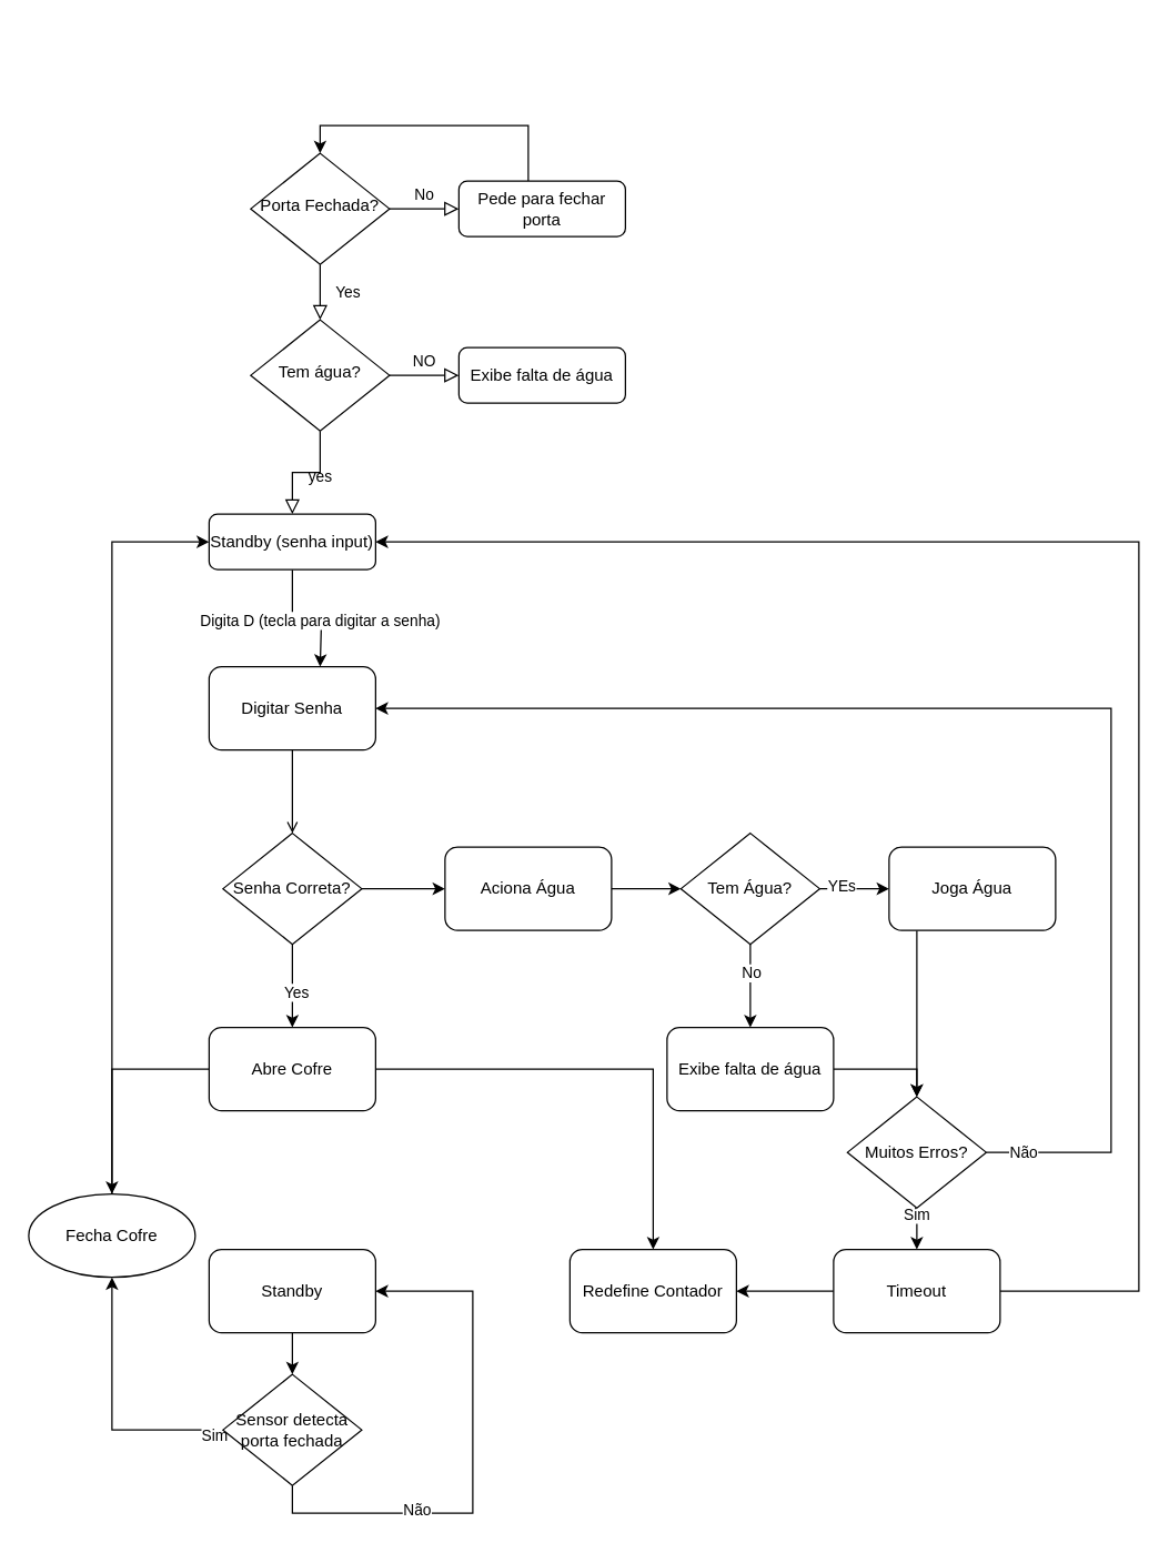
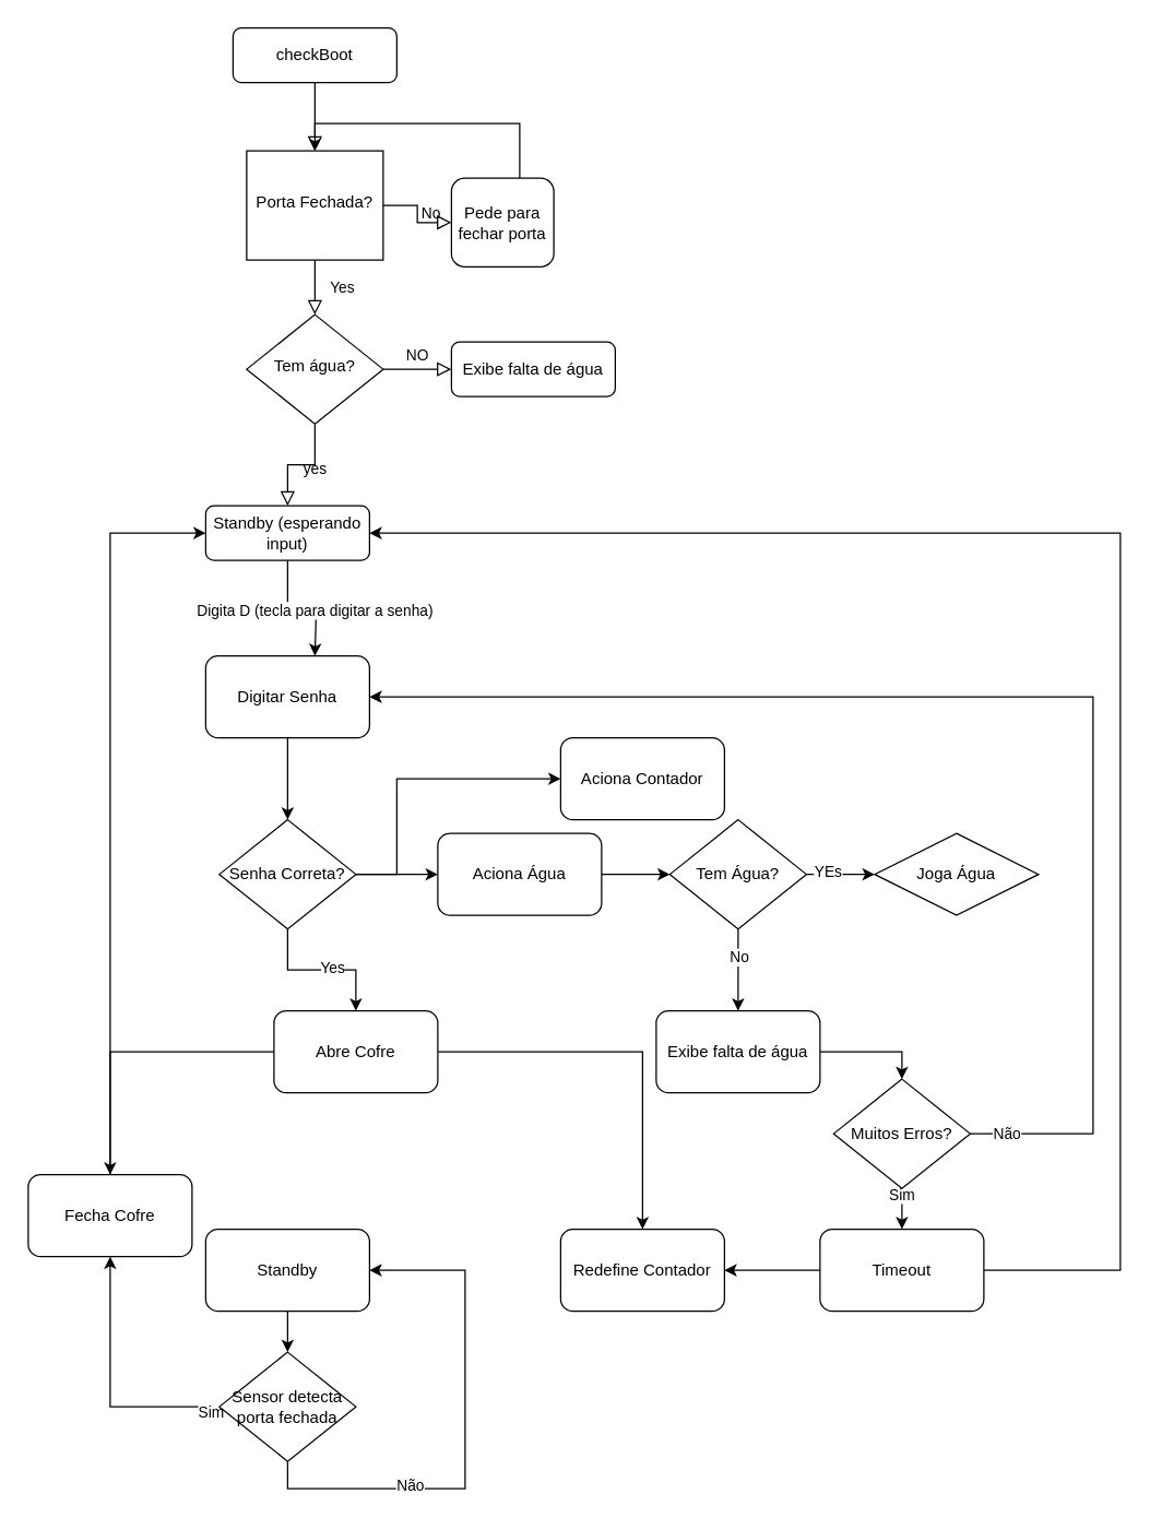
  <mxCell id="0" />
  <mxCell id="1" parent="0" />
+ <mxCell id="2" value="" style="rounded=0;html=1;jettySize=auto;orthogonalLoop=1;fontSize=11;endArrow=block;endFill=0;endSize=8;strokeWidth=1;shadow=0;labelBackgroundColor=none;edgeStyle=orthogonalEdgeStyle;" parent="1" source="3" target="6" edge="1"><mxGeometry relative="1" as="geometry" /></mxCell>
+ <mxCell id="3" value="checkBoot" style="rounded=1;whiteSpace=wrap;html=1;fontSize=12;glass=0;strokeWidth=1;shadow=0;" parent="1" vertex="1"><mxGeometry x="170" y="20" width="120" height="40" as="geometry" /></mxCell>
  <mxCell id="4" value="Yes" style="rounded=0;html=1;jettySize=auto;orthogonalLoop=1;fontSize=11;endArrow=block;endFill=0;endSize=8;strokeWidth=1;shadow=0;labelBackgroundColor=none;edgeStyle=orthogonalEdgeStyle;" parent="1" source="6" target="11" edge="1"><mxGeometry y="20" relative="1" as="geometry"><mxPoint as="offset" /></mxGeometry></mxCell>
  <mxCell id="5" value="No" style="edgeStyle=orthogonalEdgeStyle;rounded=0;html=1;jettySize=auto;orthogonalLoop=1;fontSize=11;endArrow=block;endFill=0;endSize=8;strokeWidth=1;shadow=0;labelBackgroundColor=none;" parent="1" source="6" target="8" edge="1"><mxGeometry y="10" relative="1" as="geometry"><mxPoint as="offset" /></mxGeometry></mxCell>
- <mxCell id="6" value="Porta Fechada?" style="rhombus;whiteSpace=wrap;html=1;shadow=0;fontFamily=Helvetica;fontSize=12;align=center;strokeWidth=1;spacing=6;spacingTop=-4;" parent="1" vertex="1"><mxGeometry x="180" y="110" width="100" height="80" as="geometry" /></mxCell>
+ <mxCell id="6" value="Porta Fechada?" style="whiteSpace=wrap;html=1;shadow=0;fontFamily=Helvetica;fontSize=12;align=center;strokeWidth=1;spacing=6;spacingTop=-4;rounded=0;" parent="1" vertex="1"><mxGeometry x="180" y="110" width="100" height="80" as="geometry" /></mxCell>
  <mxCell id="7" style="edgeStyle=orthogonalEdgeStyle;rounded=0;orthogonalLoop=1;jettySize=auto;html=1;entryX=0.5;entryY=0;entryDx=0;entryDy=0;" edge="1" parent="1" source="8" target="6"><mxGeometry relative="1" as="geometry"><Array as="points"><mxPoint x="380" y="90" /><mxPoint x="230" y="90" /></Array></mxGeometry></mxCell>
- <mxCell id="8" value="Pede para fechar porta" style="rounded=1;whiteSpace=wrap;html=1;fontSize=12;glass=0;strokeWidth=1;shadow=0;" parent="1" vertex="1"><mxGeometry x="330" y="130" width="120" height="40" as="geometry" /></mxCell>
+ <mxCell id="8" value="Pede para fechar porta" style="rounded=1;whiteSpace=wrap;html=1;fontSize=12;glass=0;strokeWidth=1;shadow=0;" parent="1" vertex="1"><mxGeometry x="330" y="130" width="75" height="65" as="geometry" /></mxCell>
  <mxCell id="9" value="yes" style="rounded=0;html=1;jettySize=auto;orthogonalLoop=1;fontSize=11;endArrow=block;endFill=0;endSize=8;strokeWidth=1;shadow=0;labelBackgroundColor=none;edgeStyle=orthogonalEdgeStyle;" parent="1" source="11" target="14" edge="1"><mxGeometry x="0.333" y="20" relative="1" as="geometry"><mxPoint as="offset" /></mxGeometry></mxCell>
  <mxCell id="10" value="NO" style="edgeStyle=orthogonalEdgeStyle;rounded=0;html=1;jettySize=auto;orthogonalLoop=1;fontSize=11;endArrow=block;endFill=0;endSize=8;strokeWidth=1;shadow=0;labelBackgroundColor=none;" parent="1" source="11" target="15" edge="1"><mxGeometry y="10" relative="1" as="geometry"><mxPoint as="offset" /></mxGeometry></mxCell>
  <mxCell id="11" value="Tem água?" style="rhombus;whiteSpace=wrap;html=1;shadow=0;fontFamily=Helvetica;fontSize=12;align=center;strokeWidth=1;spacing=6;spacingTop=-4;" parent="1" vertex="1"><mxGeometry x="180" y="230" width="100" height="80" as="geometry" /></mxCell>
  <mxCell id="12" value="" style="edgeStyle=orthogonalEdgeStyle;rounded=0;orthogonalLoop=1;jettySize=auto;html=1;" edge="1" parent="1" source="14"><mxGeometry relative="1" as="geometry"><mxPoint x="230" y="480" as="targetPoint" /><Array as="points"><mxPoint x="210" y="445" /><mxPoint x="231" y="445" /></Array></mxGeometry></mxCell>
  <mxCell id="13" value="Digita D (tecla para digitar a senha)" style="edgeLabel;html=1;align=center;verticalAlign=middle;resizable=0;points=[];" vertex="1" connectable="0" parent="12"><mxGeometry x="0.178" y="-1" relative="1" as="geometry"><mxPoint as="offset" /></mxGeometry></mxCell>
- <mxCell id="14" value="Standby (senha input)" style="rounded=1;whiteSpace=wrap;html=1;fontSize=12;glass=0;strokeWidth=1;shadow=0;" parent="1" vertex="1"><mxGeometry x="150" y="370" width="120" height="40" as="geometry" /></mxCell>
+ <mxCell id="14" value="Standby (esperando input)" style="rounded=1;whiteSpace=wrap;html=1;fontSize=12;glass=0;strokeWidth=1;shadow=0;" parent="1" vertex="1"><mxGeometry x="150" y="370" width="120" height="40" as="geometry" /></mxCell>
  <mxCell id="15" value="Exibe falta de água" style="rounded=1;whiteSpace=wrap;html=1;fontSize=12;glass=0;strokeWidth=1;shadow=0;" parent="1" vertex="1"><mxGeometry x="330" y="250" width="120" height="40" as="geometry" /></mxCell>
- <mxCell id="16" style="edgeStyle=orthogonalEdgeStyle;rounded=0;orthogonalLoop=1;jettySize=auto;html=1;entryX=0.5;entryY=0;entryDx=0;entryDy=0;endArrow=open;" edge="1" parent="1" source="17" target="22"><mxGeometry relative="1" as="geometry" /></mxCell>
+ <mxCell id="16" style="edgeStyle=orthogonalEdgeStyle;rounded=0;orthogonalLoop=1;jettySize=auto;html=1;entryX=0.5;entryY=0;entryDx=0;entryDy=0;" edge="1" parent="1" source="17" target="22"><mxGeometry relative="1" as="geometry" /></mxCell>
  <mxCell id="17" value="Digitar Senha" style="rounded=1;whiteSpace=wrap;html=1;" vertex="1" parent="1"><mxGeometry x="150" y="480" width="120" height="60" as="geometry" /></mxCell>
  <mxCell id="18" style="edgeStyle=orthogonalEdgeStyle;rounded=0;orthogonalLoop=1;jettySize=auto;html=1;entryX=0.5;entryY=0;entryDx=0;entryDy=0;" edge="1" parent="1" source="22" target="25"><mxGeometry relative="1" as="geometry" /></mxCell>
  <mxCell id="19" value="Yes" style="edgeLabel;html=1;align=center;verticalAlign=middle;resizable=0;points=[];" vertex="1" connectable="0" parent="18"><mxGeometry x="0.133" y="2" relative="1" as="geometry"><mxPoint as="offset" /></mxGeometry></mxCell>
  <mxCell id="20" style="edgeStyle=orthogonalEdgeStyle;rounded=0;orthogonalLoop=1;jettySize=auto;html=1;entryX=0;entryY=0.5;entryDx=0;entryDy=0;" edge="1" parent="1" source="22" target="27"><mxGeometry relative="1" as="geometry"><mxPoint x="300" y="640" as="targetPoint" /></mxGeometry></mxCell>
+ <mxCell id="21" style="edgeStyle=orthogonalEdgeStyle;rounded=0;orthogonalLoop=1;jettySize=auto;html=1;entryX=0;entryY=0.5;entryDx=0;entryDy=0;" edge="1" parent="1" source="22" target="37"><mxGeometry relative="1" as="geometry"><Array as="points"><mxPoint x="290" y="640" /><mxPoint x="290" y="570" /></Array></mxGeometry></mxCell>
  <mxCell id="22" value="Senha Correta?" style="rhombus;whiteSpace=wrap;html=1;" vertex="1" parent="1"><mxGeometry x="160" y="600" width="100" height="80" as="geometry" /></mxCell>
  <mxCell id="23" style="edgeStyle=orthogonalEdgeStyle;rounded=0;orthogonalLoop=1;jettySize=auto;html=1;entryX=0.5;entryY=0;entryDx=0;entryDy=0;" edge="1" parent="1" source="25" target="46"><mxGeometry relative="1" as="geometry" /></mxCell>
  <mxCell id="24" style="edgeStyle=orthogonalEdgeStyle;rounded=0;orthogonalLoop=1;jettySize=auto;html=1;" edge="1" parent="1" source="25" target="55"><mxGeometry relative="1" as="geometry" /></mxCell>
- <mxCell id="25" value="Abre Cofre" style="rounded=1;whiteSpace=wrap;html=1;" vertex="1" parent="1"><mxGeometry x="150" y="740" width="120" height="60" as="geometry" /></mxCell>
+ <mxCell id="25" value="Abre Cofre" style="rounded=1;whiteSpace=wrap;html=1;" vertex="1" parent="1"><mxGeometry x="200" y="740" width="120" height="60" as="geometry" /></mxCell>
  <mxCell id="26" style="edgeStyle=orthogonalEdgeStyle;rounded=0;orthogonalLoop=1;jettySize=auto;html=1;entryX=0;entryY=0.5;entryDx=0;entryDy=0;" edge="1" parent="1" source="27" target="32"><mxGeometry relative="1" as="geometry" /></mxCell>
  <mxCell id="27" value="Aciona Água" style="rounded=1;whiteSpace=wrap;html=1;" vertex="1" parent="1"><mxGeometry x="320" y="610" width="120" height="60" as="geometry" /></mxCell>
  <mxCell id="28" style="edgeStyle=orthogonalEdgeStyle;rounded=0;orthogonalLoop=1;jettySize=auto;html=1;entryX=0.5;entryY=0;entryDx=0;entryDy=0;" edge="1" parent="1" source="32" target="36"><mxGeometry relative="1" as="geometry" /></mxCell>
  <mxCell id="29" value="No" style="edgeLabel;html=1;align=center;verticalAlign=middle;resizable=0;points=[];" vertex="1" connectable="0" parent="28"><mxGeometry x="-0.333" relative="1" as="geometry"><mxPoint as="offset" /></mxGeometry></mxCell>
  <mxCell id="30" style="edgeStyle=orthogonalEdgeStyle;rounded=0;orthogonalLoop=1;jettySize=auto;html=1;entryX=0;entryY=0.5;entryDx=0;entryDy=0;" edge="1" parent="1" source="32" target="34"><mxGeometry relative="1" as="geometry" /></mxCell>
  <mxCell id="31" value="YEs&lt;div&gt;&lt;br&gt;&lt;/div&gt;" style="edgeLabel;html=1;align=center;verticalAlign=middle;resizable=0;points=[];" vertex="1" connectable="0" parent="30"><mxGeometry x="-0.4" y="-4" relative="1" as="geometry"><mxPoint as="offset" /></mxGeometry></mxCell>
  <mxCell id="32" value="Tem Água?" style="rhombus;whiteSpace=wrap;html=1;" vertex="1" parent="1"><mxGeometry x="490" y="600" width="100" height="80" as="geometry" /></mxCell>
- <mxCell id="33" style="edgeStyle=orthogonalEdgeStyle;rounded=0;orthogonalLoop=1;jettySize=auto;html=1;entryX=0.5;entryY=0;entryDx=0;entryDy=0;" edge="1" parent="1" source="34" target="42"><mxGeometry relative="1" as="geometry"><Array as="points"><mxPoint x="660" y="700" /><mxPoint x="660" y="700" /></Array></mxGeometry></mxCell>
- <mxCell id="34" value="Joga Água" style="rounded=1;whiteSpace=wrap;html=1;" vertex="1" parent="1"><mxGeometry x="640" y="610" width="120" height="60" as="geometry" /></mxCell>
+ <mxCell id="34" value="Joga Água" style="rhombus;whiteSpace=wrap;html=1;" vertex="1" parent="1"><mxGeometry x="640" y="610" width="120" height="60" as="geometry" /></mxCell>
  <mxCell id="35" style="edgeStyle=orthogonalEdgeStyle;rounded=0;orthogonalLoop=1;jettySize=auto;html=1;entryX=0.5;entryY=0;entryDx=0;entryDy=0;" edge="1" parent="1" source="36" target="42"><mxGeometry relative="1" as="geometry" /></mxCell>
  <mxCell id="36" value="Exibe falta de água" style="rounded=1;whiteSpace=wrap;html=1;" vertex="1" parent="1"><mxGeometry x="480" y="740" width="120" height="60" as="geometry" /></mxCell>
+ <mxCell id="37" value="Aciona Contador" style="rounded=1;whiteSpace=wrap;html=1;" vertex="1" parent="1"><mxGeometry x="410" y="540" width="120" height="60" as="geometry" /></mxCell>
  <mxCell id="38" style="edgeStyle=orthogonalEdgeStyle;rounded=0;orthogonalLoop=1;jettySize=auto;html=1;" edge="1" parent="1" source="42"><mxGeometry relative="1" as="geometry"><mxPoint x="660" y="900" as="targetPoint" /></mxGeometry></mxCell>
  <mxCell id="39" value="Sim" style="edgeLabel;html=1;align=center;verticalAlign=middle;resizable=0;points=[];" vertex="1" connectable="0" parent="38"><mxGeometry x="-0.777" y="-1" relative="1" as="geometry"><mxPoint y="1" as="offset" /></mxGeometry></mxCell>
  <mxCell id="40" style="edgeStyle=orthogonalEdgeStyle;rounded=0;orthogonalLoop=1;jettySize=auto;html=1;entryX=1;entryY=0.5;entryDx=0;entryDy=0;" edge="1" parent="1" source="42" target="17"><mxGeometry relative="1" as="geometry"><Array as="points"><mxPoint x="800" y="830" /><mxPoint x="800" y="510" /></Array></mxGeometry></mxCell>
  <mxCell id="41" value="Não" style="edgeLabel;html=1;align=center;verticalAlign=middle;resizable=0;points=[];" vertex="1" connectable="0" parent="40"><mxGeometry x="-0.945" y="1" relative="1" as="geometry"><mxPoint as="offset" /></mxGeometry></mxCell>
  <mxCell id="42" value="Muitos Erros?" style="rhombus;whiteSpace=wrap;html=1;" vertex="1" parent="1"><mxGeometry x="610" y="790" width="100" height="80" as="geometry" /></mxCell>
  <mxCell id="43" style="edgeStyle=orthogonalEdgeStyle;rounded=0;orthogonalLoop=1;jettySize=auto;html=1;entryX=1;entryY=0.5;entryDx=0;entryDy=0;" edge="1" parent="1" source="45" target="14"><mxGeometry relative="1" as="geometry"><Array as="points"><mxPoint x="820" y="930" /><mxPoint x="820" y="390" /></Array></mxGeometry></mxCell>
  <mxCell id="44" style="edgeStyle=orthogonalEdgeStyle;rounded=0;orthogonalLoop=1;jettySize=auto;html=1;entryX=1;entryY=0.5;entryDx=0;entryDy=0;" edge="1" parent="1" source="45" target="46"><mxGeometry relative="1" as="geometry" /></mxCell>
  <mxCell id="45" value="Timeout" style="rounded=1;whiteSpace=wrap;html=1;" vertex="1" parent="1"><mxGeometry x="600" y="900" width="120" height="60" as="geometry" /></mxCell>
  <mxCell id="46" value="Redefine Contador" style="rounded=1;whiteSpace=wrap;html=1;" vertex="1" parent="1"><mxGeometry x="410" y="900" width="120" height="60" as="geometry" /></mxCell>
  <mxCell id="47" style="edgeStyle=orthogonalEdgeStyle;rounded=0;orthogonalLoop=1;jettySize=auto;html=1;entryX=0.5;entryY=0;entryDx=0;entryDy=0;" edge="1" parent="1" source="48" target="53"><mxGeometry relative="1" as="geometry" /></mxCell>
  <mxCell id="48" value="Standby" style="rounded=1;whiteSpace=wrap;html=1;" vertex="1" parent="1"><mxGeometry x="150" y="900" width="120" height="60" as="geometry" /></mxCell>
  <mxCell id="49" style="edgeStyle=orthogonalEdgeStyle;rounded=0;orthogonalLoop=1;jettySize=auto;html=1;entryX=0.5;entryY=1;entryDx=0;entryDy=0;" edge="1" parent="1" source="53" target="55"><mxGeometry relative="1" as="geometry"><Array as="points"><mxPoint x="80" y="1030" /></Array></mxGeometry></mxCell>
  <mxCell id="50" value="Sim" style="edgeLabel;html=1;align=center;verticalAlign=middle;resizable=0;points=[];" vertex="1" connectable="0" parent="49"><mxGeometry x="-0.927" y="3" relative="1" as="geometry"><mxPoint as="offset" /></mxGeometry></mxCell>
  <mxCell id="51" style="edgeStyle=orthogonalEdgeStyle;rounded=0;orthogonalLoop=1;jettySize=auto;html=1;entryX=1;entryY=0.5;entryDx=0;entryDy=0;" edge="1" parent="1" source="53" target="48"><mxGeometry relative="1" as="geometry"><mxPoint x="210" y="1109" as="targetPoint" /><Array as="points"><mxPoint x="210" y="1090" /><mxPoint x="340" y="1090" /><mxPoint x="340" y="930" /></Array></mxGeometry></mxCell>
  <mxCell id="52" value="Não" style="edgeLabel;html=1;align=center;verticalAlign=middle;resizable=0;points=[];" vertex="1" connectable="0" parent="51"><mxGeometry x="-0.424" y="3" relative="1" as="geometry"><mxPoint as="offset" /></mxGeometry></mxCell>
  <mxCell id="53" value="Sensor detecta porta fechada" style="rhombus;whiteSpace=wrap;html=1;" vertex="1" parent="1"><mxGeometry x="160" y="990" width="100" height="80" as="geometry" /></mxCell>
  <mxCell id="54" style="edgeStyle=orthogonalEdgeStyle;rounded=0;orthogonalLoop=1;jettySize=auto;html=1;entryX=0;entryY=0.5;entryDx=0;entryDy=0;" edge="1" parent="1" source="55" target="14"><mxGeometry relative="1" as="geometry"><Array as="points"><mxPoint x="80" y="390" /></Array></mxGeometry></mxCell>
- <mxCell id="55" value="Fecha Cofre" style="ellipse;whiteSpace=wrap;html=1;" vertex="1" parent="1"><mxGeometry x="20" y="860" width="120" height="60" as="geometry" /></mxCell>
+ <mxCell id="55" value="Fecha Cofre" style="rounded=1;whiteSpace=wrap;html=1;" vertex="1" parent="1"><mxGeometry x="20" y="860" width="120" height="60" as="geometry" /></mxCell>
